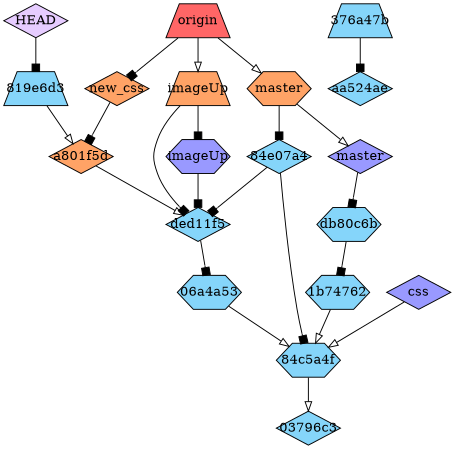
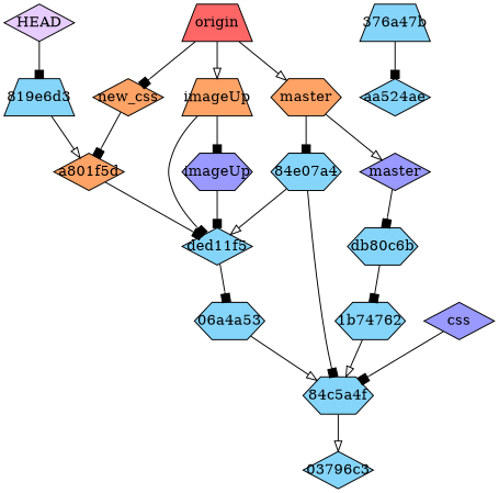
  digraph {
    node [fillcolor="#85d5fa" fixedsize=true shape=diamond style=filled]
    edge [arrowhead=box]
    n1 [label="03796c3" width=0.95]
    n2 [label="376a47b" shape=trapezium width=0.95]
    n3 [label=aa524ae width=0.95]
    n4 [label="06a4a53" shape=hexagon width=0.95]
    n5 [label="84c5a4f" shape=hexagon width=0.95]
    n6 [label="1b74762" shape=hexagon width=0.95]
    n7 [label="819e6d3" shape=trapezium width=0.95]
    n8 [fillcolor="#ffa366" label=a801f5d width=0.95]
    n9 [label=ded11f5 width=0.95]
-   n10 [label="84e07a4" width=0.95]
+   n10 [label="84e07a4" shape=hexagon width=0.95]
    n11 [label=db80c6b shape=hexagon width=0.95]
    n12 [fillcolor="#9999ff" label=css width=0.95]
    n13 [fillcolor="#9999ff" label=imageUp shape=hexagon width=0.95]
    n14 [fillcolor="#9999ff" label=master width=0.95]
    n15 [fillcolor="#e6ccff" label=HEAD width=0.95]
    n16 [fillcolor="#ffa366" label=imageUp shape=trapezium width=0.95]
    n17 [fillcolor="#ffa366" label=master shape=hexagon width=0.95]
    n18 [fillcolor="#ffa366" label=new_css width=0.95]
    n19 [fillcolor="#ff6666" label=origin shape=trapezium width=0.95]
    n2 -> n3
    n4 -> n5 [arrowhead=onormal]
    n5 -> n1 [arrowhead=onormal]
    n6 -> n5 [arrowhead=onormal]
    n7 -> n8 [arrowhead=onormal]
-   n8 -> n9 [arrowhead=onormal]
+   n8 -> n9
    n9 -> n4
    n10 -> n5
-   n10 -> n9
+   n10 -> n9 [arrowhead=onormal]
    n11 -> n6
-   n12 -> n5 [arrowhead=onormal]
+   n12 -> n5
    n13 -> n9
    n14 -> n11
    n15 -> n7
    n16 -> n9
    n16 -> n13
    n17 -> n10
    n17 -> n14 [arrowhead=onormal]
    n18 -> n8
    n19 -> n16 [arrowhead=onormal]
    n19 -> n17 [arrowhead=onormal]
    n19 -> n18
  }
